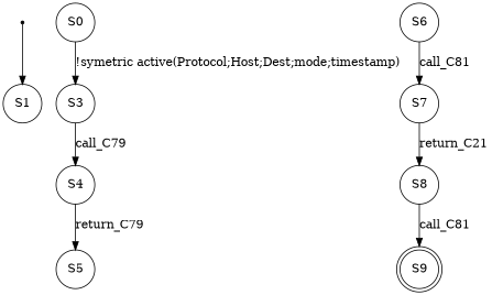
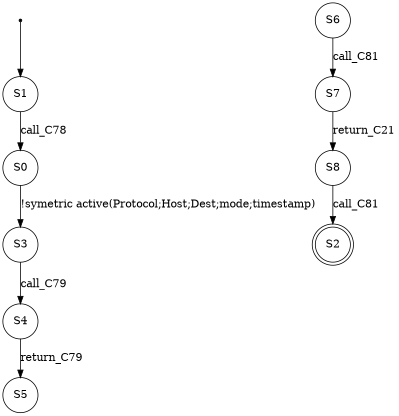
  digraph {
    node [shape=circle]
    S00 [shape=point]
    n2 [label=S1]
    n3 [label=S0]
    n4 [label=S3]
    n5 [label=S4]
    n6 [label=S5]
    n7 [label=S6]
    n8 [label=S7]
    n9 [label=S8]
-   n10 [label=S9 shape=doublecircle]
+   n10 [label=S2 shape=doublecircle]
    S00 -> n2
+   n2 -> n3 [label=call_C78]
    n3 -> n4 [label="!symetric active(Protocol;Host;Dest;mode;timestamp)"]
    n4 -> n5 [label=call_C79]
    n5 -> n6 [label=return_C79]
    n7 -> n8 [label=call_C81]
    n8 -> n9 [label=return_C21]
    n9 -> n10 [label=call_C81]
  }
